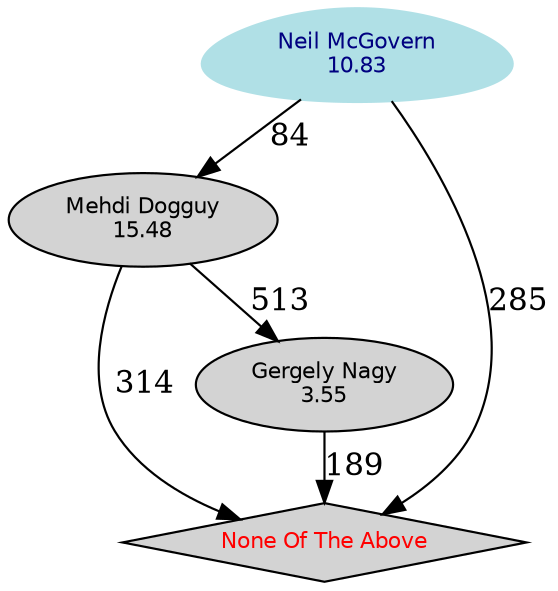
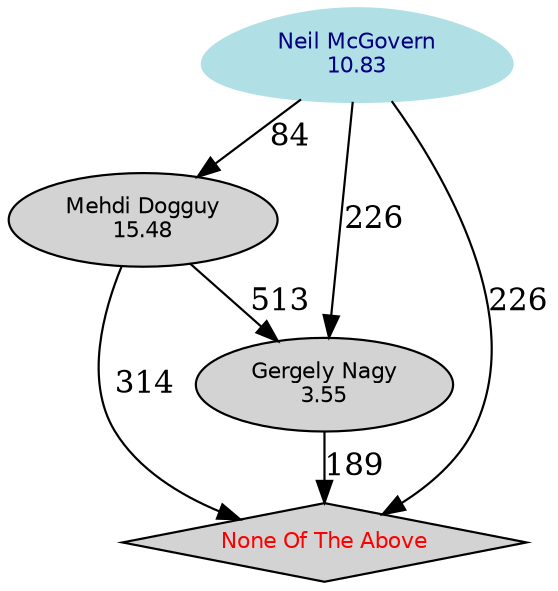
  digraph {
    ranksep=0.25
    node [fontname=Helvetica fontsize=10 style=filled]
    "Mehdi Dogguy\n15.48"
    "Gergely Nagy\n3.55"
    "None Of The Above" [fontcolor=Red shape=diamond]
    "Neil McGovern\n10.83" [color=powderblue fontcolor=NavyBlue shape=egg]
    "Mehdi Dogguy\n15.48" -> "Gergely Nagy\n3.55" [label=513]
    "Mehdi Dogguy\n15.48" -> "None Of The Above" [label=314]
    "Gergely Nagy\n3.55" -> "None Of The Above" [label=189]
    "Neil McGovern\n10.83" -> "Mehdi Dogguy\n15.48" [label=84]
-   "Neil McGovern\n10.83" -> "None Of The Above" [label=285]
+   "Neil McGovern\n10.83" -> "Gergely Nagy\n3.55" [label=226]
+   "Neil McGovern\n10.83" -> "None Of The Above" [label=226]
  }
